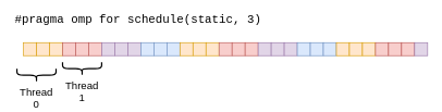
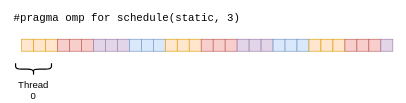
  <mxCell id="0" />
  <mxCell id="1" parent="0" />
  <mxCell id="2" value="" style="rounded=0;whiteSpace=wrap;html=1;fillColor=#ffe6cc;strokeColor=#d79b00;" parent="1" vertex="1"><mxGeometry x="35" y="65" width="20" height="20" as="geometry" /></mxCell>
  <mxCell id="3" value="" style="rounded=0;whiteSpace=wrap;html=1;fillColor=#ffe6cc;strokeColor=#d79b00;" parent="1" vertex="1"><mxGeometry x="55" y="65" width="20" height="20" as="geometry" /></mxCell>
  <mxCell id="4" value="" style="rounded=0;whiteSpace=wrap;html=1;fillColor=#ffe6cc;strokeColor=#d79b00;" parent="1" vertex="1"><mxGeometry x="75" y="65" width="20" height="20" as="geometry" /></mxCell>
  <mxCell id="5" value="" style="rounded=0;whiteSpace=wrap;html=1;fillColor=#f8cecc;strokeColor=#b85450;" parent="1" vertex="1"><mxGeometry x="95" y="65" width="20" height="20" as="geometry" /></mxCell>
  <mxCell id="6" value="" style="rounded=0;whiteSpace=wrap;html=1;fillColor=#f8cecc;strokeColor=#b85450;" parent="1" vertex="1"><mxGeometry x="115" y="65" width="20" height="20" as="geometry" /></mxCell>
  <mxCell id="7" value="" style="rounded=0;whiteSpace=wrap;html=1;fillColor=#f8cecc;strokeColor=#b85450;" parent="1" vertex="1"><mxGeometry x="135" y="65" width="20" height="20" as="geometry" /></mxCell>
  <mxCell id="8" value="" style="rounded=0;whiteSpace=wrap;html=1;fillColor=#e1d5e7;strokeColor=#9673a6;" parent="1" vertex="1"><mxGeometry x="155" y="65" width="20" height="20" as="geometry" /></mxCell>
  <mxCell id="9" value="" style="rounded=0;whiteSpace=wrap;html=1;fillColor=#e1d5e7;strokeColor=#9673a6;" parent="1" vertex="1"><mxGeometry x="175" y="65" width="20" height="20" as="geometry" /></mxCell>
  <mxCell id="10" value="" style="rounded=0;whiteSpace=wrap;html=1;fillColor=#e1d5e7;strokeColor=#9673a6;" parent="1" vertex="1"><mxGeometry x="195" y="65" width="20" height="20" as="geometry" /></mxCell>
  <mxCell id="11" value="" style="rounded=0;whiteSpace=wrap;html=1;fillColor=#dae8fc;strokeColor=#6c8ebf;" parent="1" vertex="1"><mxGeometry x="215" y="65" width="20" height="20" as="geometry" /></mxCell>
  <mxCell id="12" value="" style="rounded=0;whiteSpace=wrap;html=1;fillColor=#dae8fc;strokeColor=#6c8ebf;" parent="1" vertex="1"><mxGeometry x="235" y="65" width="20" height="20" as="geometry" /></mxCell>
  <mxCell id="13" value="" style="rounded=0;whiteSpace=wrap;html=1;fillColor=#dae8fc;strokeColor=#6c8ebf;" parent="1" vertex="1"><mxGeometry x="255" y="65" width="20" height="20" as="geometry" /></mxCell>
  <mxCell id="14" value="" style="rounded=0;whiteSpace=wrap;html=1;fillColor=#ffe6cc;strokeColor=#d79b00;" parent="1" vertex="1"><mxGeometry x="275" y="65" width="20" height="20" as="geometry" /></mxCell>
  <mxCell id="15" value="" style="rounded=0;whiteSpace=wrap;html=1;fillColor=#ffe6cc;strokeColor=#d79b00;" parent="1" vertex="1"><mxGeometry x="295" y="65" width="20" height="20" as="geometry" /></mxCell>
  <mxCell id="16" value="" style="rounded=0;whiteSpace=wrap;html=1;fillColor=#ffe6cc;strokeColor=#d79b00;" parent="1" vertex="1"><mxGeometry x="315" y="65" width="20" height="20" as="geometry" /></mxCell>
  <mxCell id="17" value="" style="rounded=0;whiteSpace=wrap;html=1;fillColor=#f8cecc;strokeColor=#b85450;" parent="1" vertex="1"><mxGeometry x="335" y="65" width="20" height="20" as="geometry" /></mxCell>
  <mxCell id="18" value="" style="rounded=0;whiteSpace=wrap;html=1;fillColor=#f8cecc;strokeColor=#b85450;" parent="1" vertex="1"><mxGeometry x="355" y="65" width="20" height="20" as="geometry" /></mxCell>
  <mxCell id="19" value="" style="rounded=0;whiteSpace=wrap;html=1;fillColor=#f8cecc;strokeColor=#b85450;" parent="1" vertex="1"><mxGeometry x="375" y="65" width="20" height="20" as="geometry" /></mxCell>
  <mxCell id="20" value="" style="rounded=0;whiteSpace=wrap;html=1;fillColor=#e1d5e7;strokeColor=#9673a6;" parent="1" vertex="1"><mxGeometry x="395" y="65" width="20" height="20" as="geometry" /></mxCell>
  <mxCell id="21" value="" style="rounded=0;whiteSpace=wrap;html=1;fillColor=#e1d5e7;strokeColor=#9673a6;" parent="1" vertex="1"><mxGeometry x="415" y="65" width="20" height="20" as="geometry" /></mxCell>
  <mxCell id="22" value="" style="rounded=0;whiteSpace=wrap;html=1;fillColor=#e1d5e7;strokeColor=#9673a6;" parent="1" vertex="1"><mxGeometry x="435" y="65" width="20" height="20" as="geometry" /></mxCell>
  <mxCell id="23" value="" style="rounded=0;whiteSpace=wrap;html=1;fillColor=#dae8fc;strokeColor=#6c8ebf;" parent="1" vertex="1"><mxGeometry x="455" y="65" width="20" height="20" as="geometry" /></mxCell>
  <mxCell id="24" value="" style="rounded=0;whiteSpace=wrap;html=1;fillColor=#dae8fc;strokeColor=#6c8ebf;" parent="1" vertex="1"><mxGeometry x="475" y="65" width="20" height="20" as="geometry" /></mxCell>
  <mxCell id="25" value="" style="rounded=0;whiteSpace=wrap;html=1;fillColor=#dae8fc;strokeColor=#6c8ebf;" parent="1" vertex="1"><mxGeometry x="495" y="65" width="20" height="20" as="geometry" /></mxCell>
  <mxCell id="26" value="" style="rounded=0;whiteSpace=wrap;html=1;fillColor=#ffe6cc;strokeColor=#d79b00;" parent="1" vertex="1"><mxGeometry x="515" y="65" width="20" height="20" as="geometry" /></mxCell>
  <mxCell id="27" value="" style="rounded=0;whiteSpace=wrap;html=1;fillColor=#ffe6cc;strokeColor=#d79b00;" parent="1" vertex="1"><mxGeometry x="535" y="65" width="20" height="20" as="geometry" /></mxCell>
  <mxCell id="28" value="" style="rounded=0;whiteSpace=wrap;html=1;fillColor=#ffe6cc;strokeColor=#d79b00;" parent="1" vertex="1"><mxGeometry x="555" y="65" width="20" height="20" as="geometry" /></mxCell>
  <mxCell id="29" value="" style="rounded=0;whiteSpace=wrap;html=1;fillColor=#f8cecc;strokeColor=#b85450;" parent="1" vertex="1"><mxGeometry x="575" y="65" width="20" height="20" as="geometry" /></mxCell>
  <mxCell id="30" value="" style="rounded=0;whiteSpace=wrap;html=1;fillColor=#f8cecc;strokeColor=#b85450;" parent="1" vertex="1"><mxGeometry x="595" y="65" width="20" height="20" as="geometry" /></mxCell>
  <mxCell id="31" value="" style="rounded=0;whiteSpace=wrap;html=1;fillColor=#f8cecc;strokeColor=#b85450;" parent="1" vertex="1"><mxGeometry x="615" y="65" width="20" height="20" as="geometry" /></mxCell>
  <mxCell id="32" value="" style="rounded=0;whiteSpace=wrap;html=1;fillColor=#e1d5e7;strokeColor=#9673a6;" parent="1" vertex="1"><mxGeometry x="635" y="65" width="20" height="20" as="geometry" /></mxCell>
  <mxCell id="33" value="#pragma omp for schedule(static, 3)" style="text;html=1;strokeColor=none;fillColor=none;align=left;verticalAlign=middle;whiteSpace=wrap;rounded=0;fontSize=18;fontFamily=Courier;" parent="1" vertex="1"><mxGeometry x="20" y="20" width="389" height="20" as="geometry" /></mxCell>
  <mxCell id="34" value="Thread 0" style="shape=curlyBracket;whiteSpace=wrap;html=1;rounded=1;fontFamily=Helvetica;fontSize=16;direction=north;strokeWidth=2;labelPosition=center;verticalLabelPosition=bottom;align=center;verticalAlign=top;" parent="1" vertex="1"><mxGeometry x="25" y="105" width="60" height="20" as="geometry" /></mxCell>
- <mxCell id="35" value="Thread 1" style="shape=curlyBracket;whiteSpace=wrap;html=1;rounded=1;fontFamily=Helvetica;fontSize=16;direction=north;strokeWidth=2;labelPosition=center;verticalLabelPosition=bottom;align=center;verticalAlign=top;" parent="1" vertex="1"><mxGeometry x="95" y="95" width="60" height="20" as="geometry" /></mxCell>
